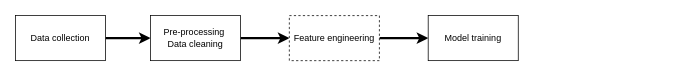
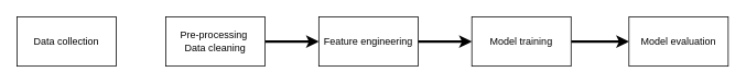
  <mxCell id="0" />
  <mxCell id="1" parent="0" />
- <mxCell id="2" style="edgeStyle=orthogonalEdgeStyle;rounded=0;orthogonalLoop=1;jettySize=auto;html=1;entryX=0;entryY=0.5;entryDx=0;entryDy=0;strokeWidth=3;" edge="1" parent="1" source="3" target="5"><mxGeometry relative="1" as="geometry" /></mxCell>
  <mxCell id="3" value="Data collection" style="rounded=0;whiteSpace=wrap;html=1;" vertex="1" parent="1"><mxGeometry y="20" width="120" height="60" as="geometry" x="20" /></mxCell>
  <mxCell id="4" style="edgeStyle=orthogonalEdgeStyle;rounded=0;orthogonalLoop=1;jettySize=auto;html=1;entryX=0;entryY=0.5;entryDx=0;entryDy=0;strokeWidth=3;" edge="1" parent="1" source="5" target="7"><mxGeometry relative="1" as="geometry" /></mxCell>
  <mxCell id="5" value="Pre-processing&amp;nbsp;&lt;div&gt;Data cleaning&lt;/div&gt;" style="rounded=0;whiteSpace=wrap;html=1;" vertex="1" parent="1"><mxGeometry x="200" y="20" width="120" height="60" as="geometry" /></mxCell>
  <mxCell id="6" style="edgeStyle=orthogonalEdgeStyle;rounded=0;orthogonalLoop=1;jettySize=auto;html=1;entryX=0;entryY=0.5;entryDx=0;entryDy=0;strokeWidth=3;" edge="1" parent="1" source="7" target="9"><mxGeometry relative="1" as="geometry" /></mxCell>
- <mxCell id="7" value="Feature engineering" style="rounded=0;whiteSpace=wrap;html=1;dashed=1;" vertex="1" parent="1"><mxGeometry x="385" y="20" width="120" height="60" as="geometry" /></mxCell>
+ <mxCell id="7" value="Feature engineering" style="rounded=0;whiteSpace=wrap;html=1;" vertex="1" parent="1"><mxGeometry x="385" y="20" width="120" height="60" as="geometry" /></mxCell>
+ <mxCell id="8" style="edgeStyle=orthogonalEdgeStyle;rounded=0;orthogonalLoop=1;jettySize=auto;html=1;entryX=0;entryY=0.5;entryDx=0;entryDy=0;strokeWidth=3;" edge="1" parent="1" source="9" target="10"><mxGeometry relative="1" as="geometry" /></mxCell>
  <mxCell id="9" value="Model training" style="rounded=0;whiteSpace=wrap;html=1;" vertex="1" parent="1"><mxGeometry x="570" y="20" width="120" height="60" as="geometry" /></mxCell>
+ <mxCell id="10" value="Model evaluation" style="rounded=0;whiteSpace=wrap;html=1;" vertex="1" parent="1"><mxGeometry x="760" y="20" width="120" height="60" as="geometry" /></mxCell>
